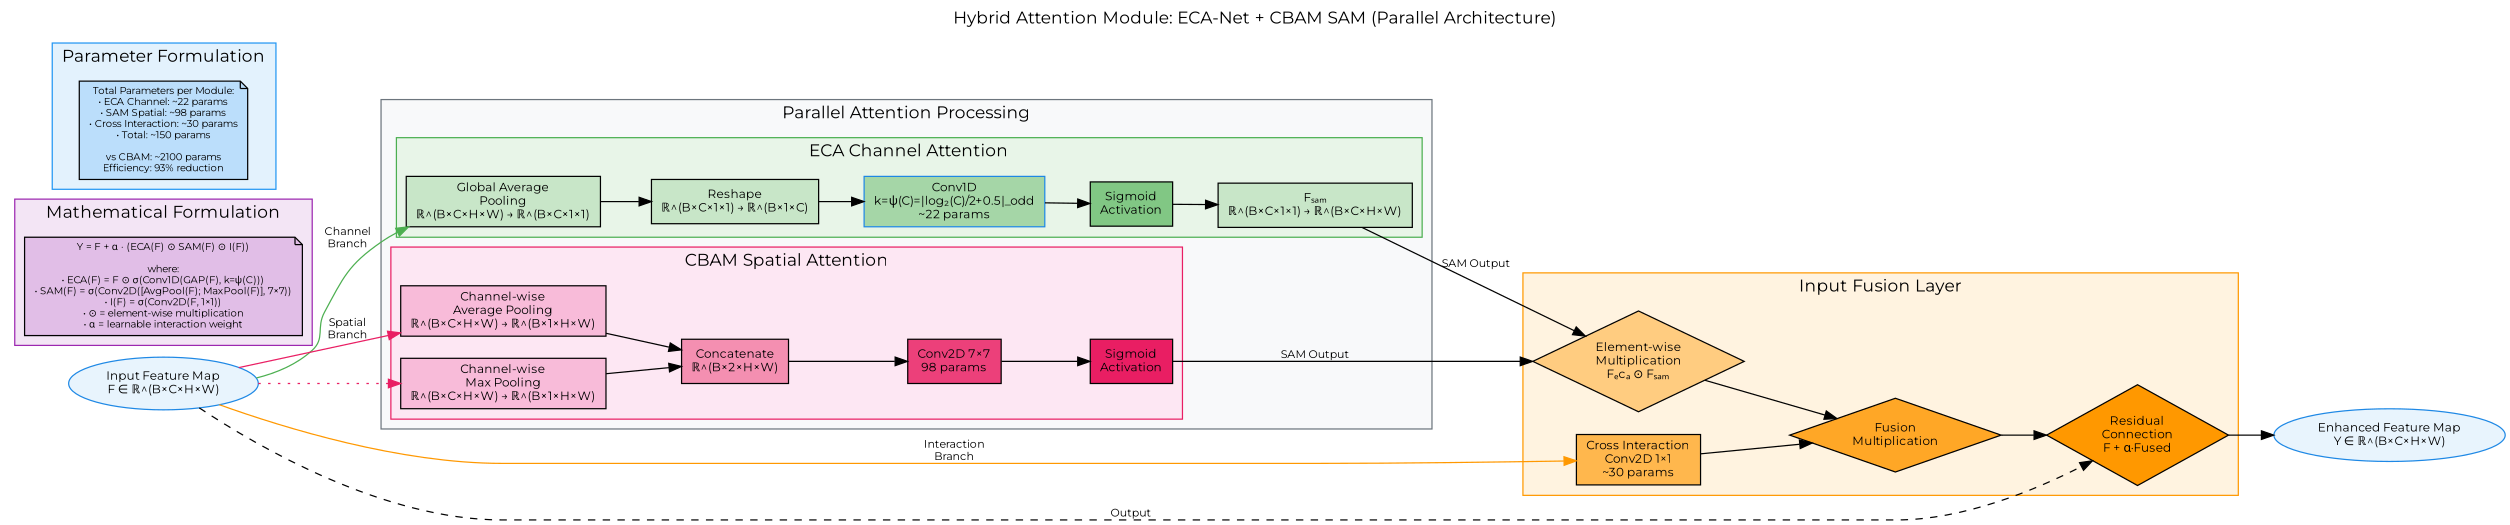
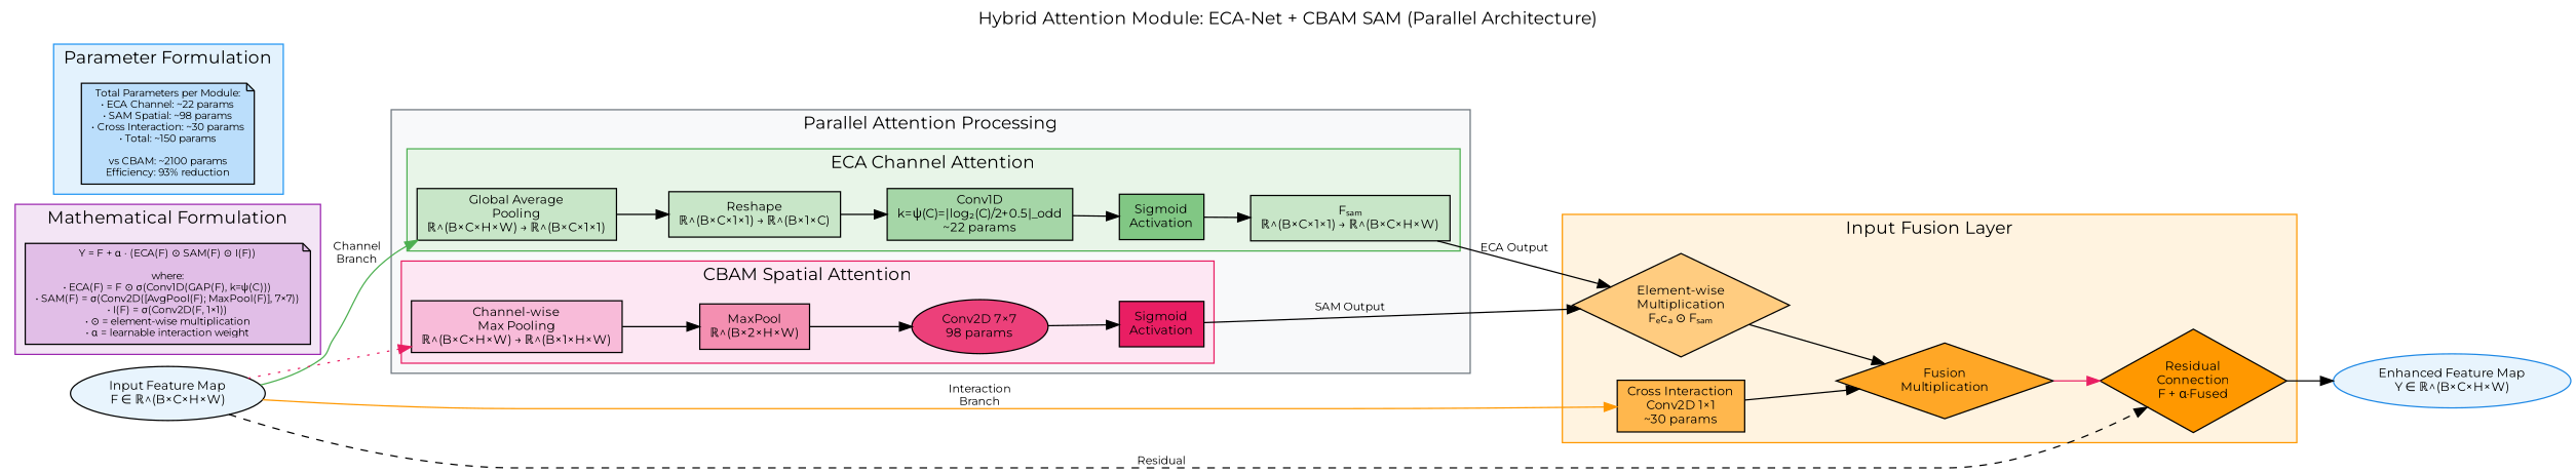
  digraph {
    fontname=Montserrat
    fontsize=14
    label="Hybrid Attention Module: ECA-Net + CBAM SAM (Parallel Architecture)"
    labelloc=t
    rankdir=LR
    node [fillcolor="#C8E6C8" fontname=Montserrat fontsize=10 shape=box style=filled]
    edge [fontname=Montserrat fontsize=9]
    n1 [label="Global Average\nPooling\nℝ^(B×C×H×W) → ℝ^(B×C×1×1)"]
    n2 [label="Reshape\nℝ^(B×C×1×1) → ℝ^(B×1×C)"]
-   n3 [fillcolor="#A5D6A7" label="Conv1D\nk=ψ(C)=|log₂(C)/2+0.5|_odd\n~22 params" color="#1E88E5"]
+   n3 [fillcolor="#A5D6A7" label="Conv1D\nk=ψ(C)=|log₂(C)/2+0.5|_odd\n~22 params"]
    n4 [fillcolor="#81C784" label="Sigmoid\nActivation"]
    n5 [label="Fₛₐₘ\nℝ^(B×C×1×1) → ℝ^(B×C×H×W)"]
-   n6 [fillcolor="#F8BBD9" label="Channel-wise\nAverage Pooling\nℝ^(B×C×H×W) → ℝ^(B×1×H×W)"]
    n7 [fillcolor="#F8BBD9" label="Channel-wise\nMax Pooling\nℝ^(B×C×H×W) → ℝ^(B×1×H×W)"]
-   n8 [fillcolor="#F48FB1" label="Concatenate\nℝ^(B×2×H×W)"]
-   n9 [fillcolor="#EC407A" label="Conv2D 7×7\n98 params"]
+   n8 [fillcolor="#F48FB1" label="MaxPool\nℝ^(B×2×H×W)"]
+   n9 [fillcolor="#EC407A" label="Conv2D 7×7\n98 params" shape=ellipse]
    n10 [fillcolor="#E91E63" label="Sigmoid\nActivation"]
    n11 [fillcolor="#FFCC80" label="Element-wise\nMultiplication\nFₑcₐ ⊙ Fₛₐₘ" shape=diamond]
    n12 [fillcolor="#FFB74D" label="Cross Interaction\nConv2D 1×1\n~30 params"]
    n13 [fillcolor="#FFA726" label="Fusion\nMultiplication" shape=diamond]
    n14 [fillcolor="#FF9800" label="Residual\nConnection\nF + α·Fused" shape=diamond]
    n15 [fillcolor="#E1BEE7" fontsize=8 label="Y = F + α · (ECA(F) ⊙ SAM(F) ⊙ I(F))\n\nwhere:\n• ECA(F) = F ⊙ σ(Conv1D(GAP(F), k=ψ(C)))\n• SAM(F) = σ(Conv2D([AvgPool(F); MaxPool(F)], 7×7))\n• I(F) = σ(Conv2D(F, 1×1))\n• ⊙ = element-wise multiplication\n• α = learnable interaction weight" shape=note]
    n16 [fillcolor="#BBDEFB" fontsize=8 label="Total Parameters per Module:\n• ECA Channel: ~22 params\n• SAM Spatial: ~98 params\n• Cross Interaction: ~30 params\n• Total: ~150 params\n\nvs CBAM: ~2100 params\nEfficiency: 93% reduction" shape=note]
    n17 [color="#1E88E5" fillcolor="#E8F4FD" label="Enhanced Feature Map\nY ∈ ℝ^(B×C×H×W)" shape=ellipse]
-   n18 [color="#1E88E5" fillcolor="#E8F4FD" label="Input Feature Map\nF ∈ ℝ^(B×C×H×W)" shape=ellipse]
+   n18 [color=black fillcolor="#E8F4FD" label="Input Feature Map\nF ∈ ℝ^(B×C×H×W)" shape=ellipse]
    subgraph cluster_1 {
      color="#6C757D"
      fillcolor="#F8F9FA"
      label="Parallel Attention Processing"
      style=filled
      subgraph cluster_2 {
        color="#4CAF50"
        fillcolor="#E8F5E8"
        label="ECA Channel Attention"
        style=filled
        n1
        n2
        n3
        n4
        n5
      }
      subgraph cluster_3 {
        color="#E91E63"
        fillcolor="#FDE7F3"
        label="CBAM Spatial Attention"
        style=filled
-       n6
        n7
        n8
        n9
        n10
      }
    }
    subgraph cluster_4 {
      color="#FF9800"
      fillcolor="#FFF3E0"
      label="Input Fusion Layer"
      style=filled
      n11
      n12
      n13
      n14
    }
    subgraph cluster_5 {
      color="#9C27B0"
      fillcolor="#F3E5F5"
      label="Mathematical Formulation"
      style=filled
      n15
    }
    subgraph cluster_6 {
      color="#2196F3"
      fillcolor="#E3F2FD"
      label="Parameter Formulation"
      style=filled
      n16
    }
    n1 -> n2
    n2 -> n3
    n3 -> n4
    n4 -> n5
-   n5 -> n11 [label="SAM Output"]
-   n6 -> n8
+   n5 -> n11 [label="ECA Output"]
    n7 -> n8
    n8 -> n9
    n9 -> n10
    n10 -> n11 [label="SAM Output"]
    n11 -> n13
    n12 -> n13
-   n13 -> n14
+   n13 -> n14 [color="#E91E63"]
    n14 -> n17
    n18 -> n1 [color="#4CAF50" label="Channel\nBranch"]
-   n18 -> n6 [color="#E91E63" label="Spatial\nBranch"]
    n18 -> n7 [color="#E91E63" style=dotted]
    n18 -> n12 [color="#FF9800" label="Interaction\nBranch"]
-   n18 -> n14 [label=Output style=dashed]
+   n18 -> n14 [label=Residual style=dashed]
  }
